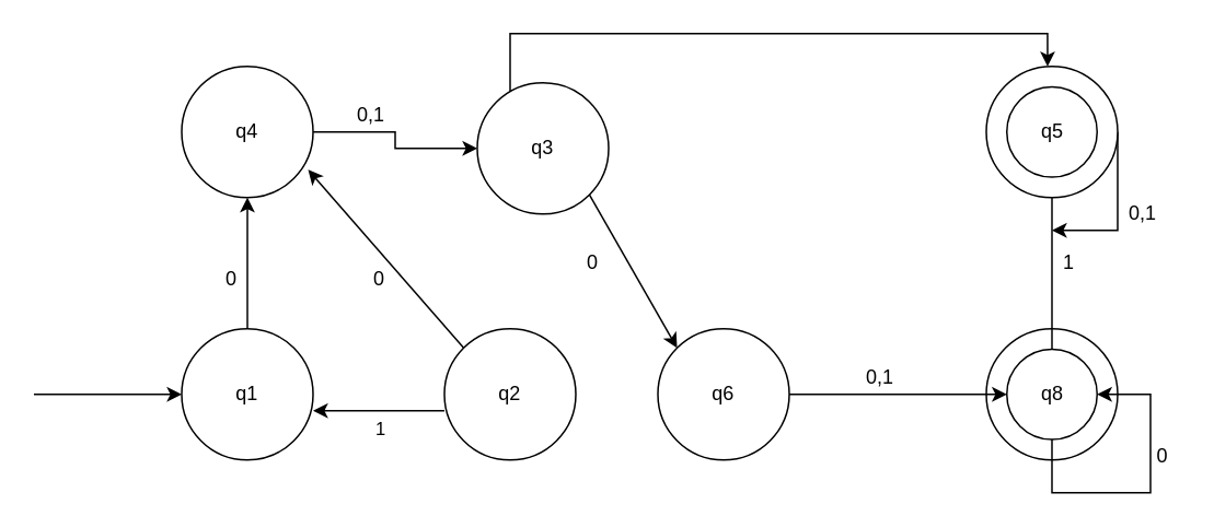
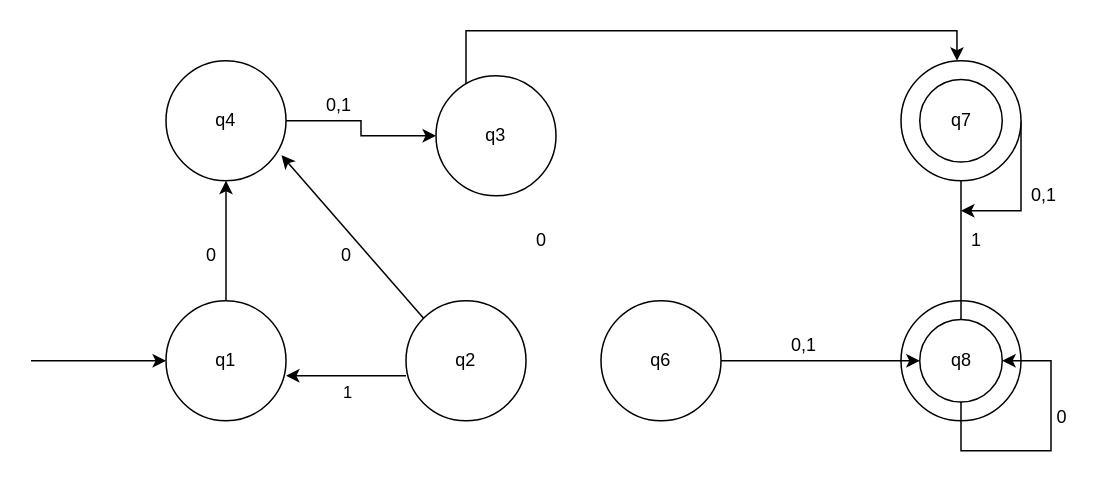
  <mxCell id="0" />
  <mxCell id="1" parent="0" />
  <mxCell id="2" value="q8" style="ellipse;whiteSpace=wrap;html=1;aspect=fixed;" vertex="1" parent="1"><mxGeometry x="600" y="200" width="80" height="80" as="geometry" /></mxCell>
  <mxCell id="3" value="" style="edgeStyle=orthogonalEdgeStyle;rounded=0;orthogonalLoop=1;jettySize=auto;html=1;" edge="1" parent="1" source="5" target="24"><mxGeometry relative="1" as="geometry" /></mxCell>
  <mxCell id="4" style="edgeStyle=orthogonalEdgeStyle;rounded=0;orthogonalLoop=1;jettySize=auto;html=1;entryX=1;entryY=0.5;entryDx=0;entryDy=0;" edge="1" parent="1" source="5" target="5"><mxGeometry relative="1" as="geometry"><mxPoint x="730" y="370" as="targetPoint" /><Array as="points"><mxPoint x="640" y="300" /><mxPoint x="700" y="300" /><mxPoint x="700" y="240" /></Array></mxGeometry></mxCell>
  <mxCell id="5" value="q8" style="ellipse;whiteSpace=wrap;html=1;aspect=fixed;" vertex="1" parent="1"><mxGeometry x="612.5" y="212.5" width="55" height="55" as="geometry" /></mxCell>
  <mxCell id="6" value="" style="endArrow=classic;html=1;" edge="1" parent="1" target="8"><mxGeometry width="50" height="50" relative="1" as="geometry"><mxPoint x="20" y="240" as="sourcePoint" /><mxPoint x="90" y="240" as="targetPoint" /></mxGeometry></mxCell>
  <mxCell id="7" value="" style="edgeStyle=orthogonalEdgeStyle;rounded=0;orthogonalLoop=1;jettySize=auto;html=1;" edge="1" parent="1" source="8" target="10"><mxGeometry relative="1" as="geometry" /></mxCell>
  <mxCell id="8" value="q1" style="ellipse;whiteSpace=wrap;html=1;aspect=fixed;" vertex="1" parent="1"><mxGeometry x="110" y="200" width="80" height="80" as="geometry" /></mxCell>
  <mxCell id="9" value="" style="edgeStyle=orthogonalEdgeStyle;rounded=0;orthogonalLoop=1;jettySize=auto;html=1;" edge="1" parent="1" source="10" target="18"><mxGeometry relative="1" as="geometry" /></mxCell>
  <mxCell id="10" value="q4" style="ellipse;whiteSpace=wrap;html=1;aspect=fixed;" vertex="1" parent="1"><mxGeometry x="110" y="40" width="80" height="80" as="geometry" /></mxCell>
  <mxCell id="11" value="0" style="text;html=1;align=center;verticalAlign=middle;resizable=0;points=[];autosize=1;" vertex="1" parent="1"><mxGeometry x="130" y="160" width="20" height="20" as="geometry" /></mxCell>
  <mxCell id="12" value="q2" style="ellipse;whiteSpace=wrap;html=1;aspect=fixed;" vertex="1" parent="1"><mxGeometry x="270" y="200" width="80" height="80" as="geometry" /></mxCell>
  <mxCell id="13" value="" style="endArrow=classic;html=1;" edge="1" parent="1"><mxGeometry width="50" height="50" relative="1" as="geometry"><mxPoint x="270" y="250" as="sourcePoint" /><mxPoint x="190" y="250" as="targetPoint" /></mxGeometry></mxCell>
  <mxCell id="14" value="1" style="edgeLabel;html=1;align=center;verticalAlign=middle;resizable=0;points=[];" vertex="1" connectable="0" parent="13"><mxGeometry x="0.508" y="-3" relative="1" as="geometry"><mxPoint x="20" y="13" as="offset" /></mxGeometry></mxCell>
  <mxCell id="15" value="" style="endArrow=classic;html=1;exitX=0;exitY=0;exitDx=0;exitDy=0;" edge="1" parent="1" source="12"><mxGeometry width="50" height="50" relative="1" as="geometry"><mxPoint x="270" y="290" as="sourcePoint" /><mxPoint x="187" y="103" as="targetPoint" /></mxGeometry></mxCell>
  <mxCell id="16" value="0" style="text;html=1;align=center;verticalAlign=middle;resizable=0;points=[];autosize=1;" vertex="1" parent="1"><mxGeometry x="220" y="160" width="20" height="20" as="geometry" /></mxCell>
  <mxCell id="17" style="edgeStyle=orthogonalEdgeStyle;rounded=0;orthogonalLoop=1;jettySize=auto;html=1;" edge="1" parent="1" source="18"><mxGeometry relative="1" as="geometry"><mxPoint x="637.33" y="40" as="targetPoint" /><Array as="points"><mxPoint x="310" y="20" /><mxPoint x="637" y="20" /></Array></mxGeometry></mxCell>
  <mxCell id="18" value="q3" style="ellipse;whiteSpace=wrap;html=1;aspect=fixed;" vertex="1" parent="1"><mxGeometry x="290" y="50" width="80" height="80" as="geometry" /></mxCell>
  <mxCell id="19" value="0,1" style="text;html=1;align=center;verticalAlign=middle;resizable=0;points=[];autosize=1;" vertex="1" parent="1"><mxGeometry x="210" y="60" width="30" height="20" as="geometry" /></mxCell>
  <mxCell id="20" style="edgeStyle=orthogonalEdgeStyle;rounded=0;orthogonalLoop=1;jettySize=auto;html=1;entryX=0;entryY=0.5;entryDx=0;entryDy=0;" edge="1" parent="1" source="21" target="5"><mxGeometry relative="1" as="geometry" /></mxCell>
  <mxCell id="21" value="q6" style="ellipse;whiteSpace=wrap;html=1;aspect=fixed;" vertex="1" parent="1"><mxGeometry x="400" y="200" width="80" height="80" as="geometry" /></mxCell>
  <mxCell id="22" style="edgeStyle=orthogonalEdgeStyle;rounded=0;orthogonalLoop=1;jettySize=auto;html=1;" edge="1" parent="1" source="23"><mxGeometry relative="1" as="geometry"><mxPoint x="640" y="140" as="targetPoint" /><Array as="points"><mxPoint x="680" y="140" /></Array></mxGeometry></mxCell>
  <mxCell id="23" value="q8" style="ellipse;whiteSpace=wrap;html=1;aspect=fixed;" vertex="1" parent="1"><mxGeometry x="600" y="40" width="80" height="80" as="geometry" /></mxCell>
- <mxCell id="24" value="q5" style="ellipse;whiteSpace=wrap;html=1;aspect=fixed;" vertex="1" parent="1"><mxGeometry x="612.5" y="52.5" width="55" height="55" as="geometry" /></mxCell>
+ <mxCell id="24" value="q7" style="ellipse;whiteSpace=wrap;html=1;aspect=fixed;" vertex="1" parent="1"><mxGeometry x="612.5" y="52.5" width="55" height="55" as="geometry" /></mxCell>
  <mxCell id="25" value="1" style="text;html=1;align=center;verticalAlign=middle;resizable=0;points=[];autosize=1;" vertex="1" parent="1"><mxGeometry x="640" y="150" width="20" height="20" as="geometry" /></mxCell>
  <mxCell id="26" value="0,1" style="text;html=1;align=center;verticalAlign=middle;resizable=0;points=[];autosize=1;" vertex="1" parent="1"><mxGeometry x="680" y="120" width="30" height="20" as="geometry" /></mxCell>
  <mxCell id="27" value="0" style="text;html=1;align=center;verticalAlign=middle;resizable=0;points=[];autosize=1;" vertex="1" parent="1"><mxGeometry x="697" y="267.5" width="20" height="20" as="geometry" /></mxCell>
- <mxCell id="28" value="" style="endArrow=classic;html=1;exitX=1;exitY=1;exitDx=0;exitDy=0;entryX=0;entryY=0;entryDx=0;entryDy=0;" edge="1" parent="1" source="18" target="21"><mxGeometry width="50" height="50" relative="1" as="geometry"><mxPoint x="370" y="210" as="sourcePoint" /><mxPoint x="420" y="160" as="targetPoint" /></mxGeometry></mxCell>
  <mxCell id="29" value="0" style="text;html=1;align=center;verticalAlign=middle;resizable=0;points=[];autosize=1;" vertex="1" parent="1"><mxGeometry x="350" y="150" width="20" height="20" as="geometry" /></mxCell>
  <mxCell id="30" value="0,1" style="text;html=1;align=center;verticalAlign=middle;resizable=0;points=[];autosize=1;" vertex="1" parent="1"><mxGeometry x="520" y="220" width="30" height="20" as="geometry" /></mxCell>
